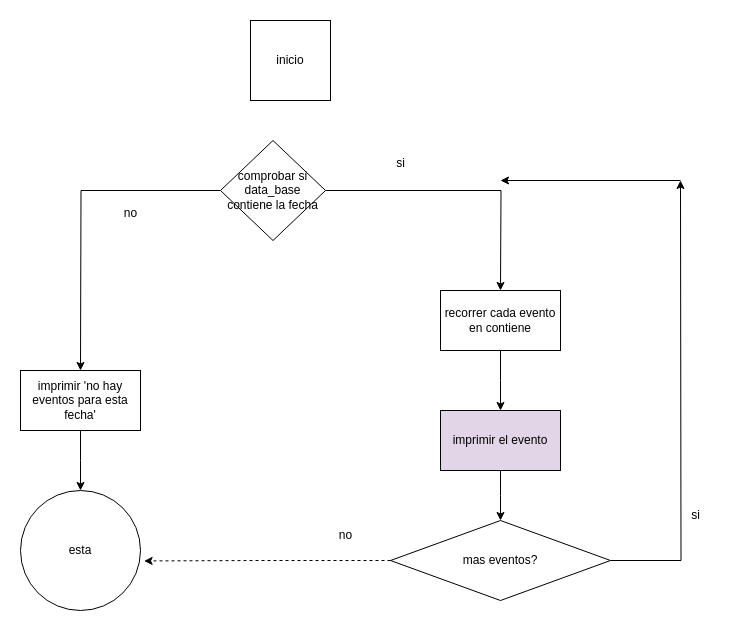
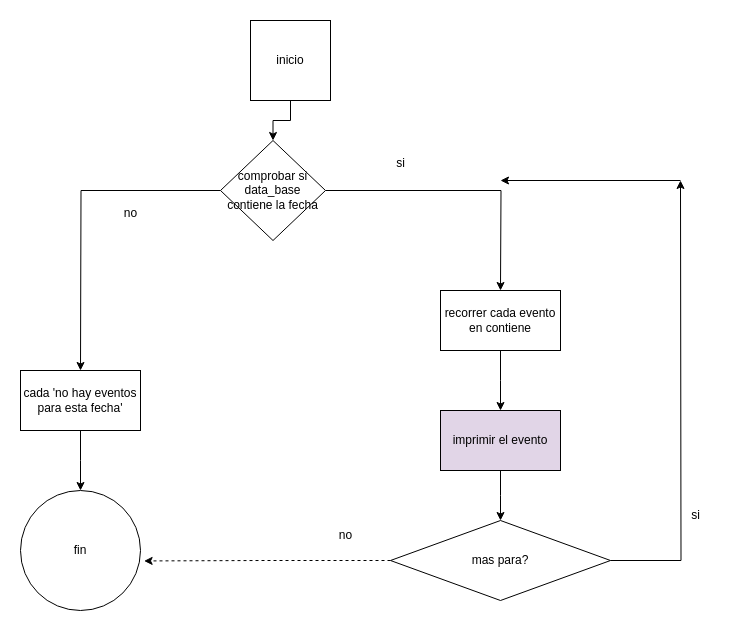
  <mxCell id="0" />
  <mxCell id="1" parent="0" />
+ <mxCell id="2" style="edgeStyle=orthogonalEdgeStyle;rounded=0;orthogonalLoop=1;jettySize=auto;html=1;exitX=0.5;exitY=1;exitDx=0;exitDy=0;" parent="1" source="3" target="6" edge="1"><mxGeometry relative="1" as="geometry"><mxPoint x="290" y="170" as="targetPoint" /></mxGeometry></mxCell>
  <mxCell id="3" value="inicio" style="whiteSpace=wrap;html=1;rounded=0;" parent="1" vertex="1"><mxGeometry x="250" y="20" width="80" height="80" as="geometry" /></mxCell>
  <mxCell id="4" style="edgeStyle=orthogonalEdgeStyle;rounded=0;orthogonalLoop=1;jettySize=auto;html=1;exitX=1;exitY=0.5;exitDx=0;exitDy=0;" parent="1" source="6" edge="1"><mxGeometry relative="1" as="geometry"><mxPoint x="500" y="290" as="targetPoint" /></mxGeometry></mxCell>
  <mxCell id="5" style="edgeStyle=orthogonalEdgeStyle;rounded=0;orthogonalLoop=1;jettySize=auto;html=1;exitX=0;exitY=0.5;exitDx=0;exitDy=0;" parent="1" source="6" edge="1"><mxGeometry relative="1" as="geometry"><mxPoint x="80" y="370" as="targetPoint" /></mxGeometry></mxCell>
  <mxCell id="6" value="comprobar si data_base contiene la fecha" style="rhombus;whiteSpace=wrap;html=1;" parent="1" vertex="1"><mxGeometry x="220" y="140" width="105" height="100" as="geometry" /></mxCell>
  <mxCell id="7" value="no" style="text;html=1;align=center;verticalAlign=middle;resizable=0;points=[];autosize=1;strokeColor=none;fillColor=none;" parent="1" vertex="1"><mxGeometry x="110" y="198" width="40" height="30" as="geometry" /></mxCell>
  <mxCell id="8" value="si" style="text;html=1;align=center;verticalAlign=middle;resizable=0;points=[];autosize=1;strokeColor=none;fillColor=none;" parent="1" vertex="1"><mxGeometry x="385" y="148" width="30" height="30" as="geometry" /></mxCell>
  <mxCell id="9" style="edgeStyle=orthogonalEdgeStyle;rounded=0;orthogonalLoop=1;jettySize=auto;html=1;exitX=0.5;exitY=1;exitDx=0;exitDy=0;" parent="1" source="10" edge="1"><mxGeometry relative="1" as="geometry"><mxPoint x="80" y="490" as="targetPoint" /></mxGeometry></mxCell>
- <mxCell id="10" value="imprimir 'no hay eventos para esta fecha'" style="whiteSpace=wrap;html=1;" parent="1" vertex="1"><mxGeometry x="20" y="370" width="120" height="60" as="geometry" /></mxCell>
+ <mxCell id="10" value="cada 'no hay eventos para esta fecha'" style="whiteSpace=wrap;html=1;" parent="1" vertex="1"><mxGeometry x="20" y="370" width="120" height="60" as="geometry" /></mxCell>
  <mxCell id="11" style="edgeStyle=orthogonalEdgeStyle;rounded=0;orthogonalLoop=1;jettySize=auto;html=1;exitX=0.5;exitY=1;exitDx=0;exitDy=0;" parent="1" source="12" edge="1"><mxGeometry relative="1" as="geometry"><mxPoint x="500" y="410" as="targetPoint" /></mxGeometry></mxCell>
  <mxCell id="12" value="recorrer cada evento en contiene" style="whiteSpace=wrap;html=1;" parent="1" vertex="1"><mxGeometry x="440" y="290" width="120" height="60" as="geometry" /></mxCell>
  <mxCell id="13" style="edgeStyle=orthogonalEdgeStyle;rounded=0;orthogonalLoop=1;jettySize=auto;html=1;exitX=0.5;exitY=1;exitDx=0;exitDy=0;" parent="1" source="14" edge="1"><mxGeometry relative="1" as="geometry"><mxPoint x="500" y="520" as="targetPoint" /></mxGeometry></mxCell>
  <mxCell id="14" value="imprimir el evento" style="whiteSpace=wrap;html=1;fillColor=#e1d5e7;" parent="1" vertex="1"><mxGeometry x="440" y="410" width="120" height="60" as="geometry" /></mxCell>
  <mxCell id="15" style="edgeStyle=orthogonalEdgeStyle;rounded=0;orthogonalLoop=1;jettySize=auto;html=1;exitX=0;exitY=0.5;exitDx=0;exitDy=0;entryX=1.03;entryY=0.587;entryDx=0;entryDy=0;entryPerimeter=0;dashed=1;" parent="1" source="17" edge="1" target="20"><mxGeometry relative="1" as="geometry"><mxPoint x="300" y="650" as="targetPoint" /></mxGeometry></mxCell>
  <mxCell id="16" style="edgeStyle=orthogonalEdgeStyle;rounded=0;orthogonalLoop=1;jettySize=auto;html=1;exitX=1;exitY=0.5;exitDx=0;exitDy=0;" parent="1" source="17" edge="1"><mxGeometry relative="1" as="geometry"><mxPoint x="680" y="180" as="targetPoint" /></mxGeometry></mxCell>
- <mxCell id="17" value="mas eventos?" style="rhombus;whiteSpace=wrap;html=1;" parent="1" vertex="1"><mxGeometry x="390" y="520" width="220" height="80" as="geometry" /></mxCell>
+ <mxCell id="17" value="mas para?" style="rhombus;whiteSpace=wrap;html=1;" parent="1" vertex="1"><mxGeometry x="390" y="520" width="220" height="80" as="geometry" /></mxCell>
  <mxCell id="18" value="si" style="text;html=1;align=center;verticalAlign=middle;resizable=0;points=[];autosize=1;strokeColor=none;fillColor=none;" parent="1" vertex="1"><mxGeometry x="680" y="500" width="30" height="30" as="geometry" /></mxCell>
  <mxCell id="19" value="no" style="text;html=1;align=center;verticalAlign=middle;resizable=0;points=[];autosize=1;strokeColor=none;fillColor=none;" parent="1" vertex="1"><mxGeometry x="325" y="520" width="40" height="30" as="geometry" /></mxCell>
- <mxCell id="20" value="esta" style="ellipse;whiteSpace=wrap;html=1;" parent="1" vertex="1"><mxGeometry x="20" y="490" width="120" height="120" as="geometry" /></mxCell>
+ <mxCell id="20" value="fin" style="ellipse;whiteSpace=wrap;html=1;" parent="1" vertex="1"><mxGeometry x="20" y="490" width="120" height="120" as="geometry" /></mxCell>
  <mxCell id="21" value="" style="edgeStyle=none;orthogonalLoop=1;jettySize=auto;html=1;" edge="1" parent="1"><mxGeometry width="100" relative="1" as="geometry"><mxPoint x="680" y="180" as="sourcePoint" /><mxPoint x="500" y="180" as="targetPoint" /><Array as="points" /></mxGeometry></mxCell>
